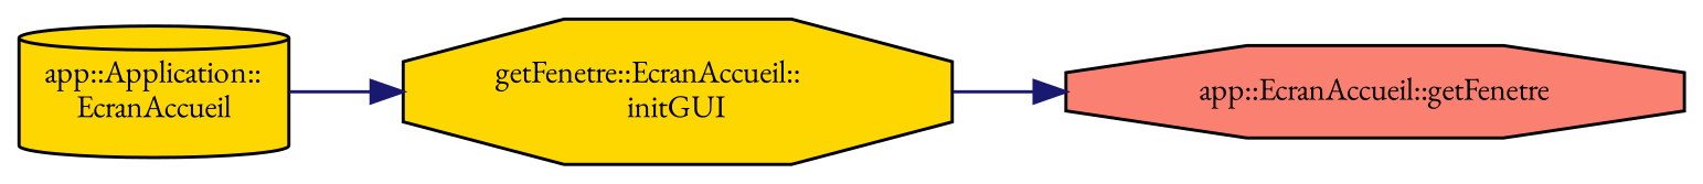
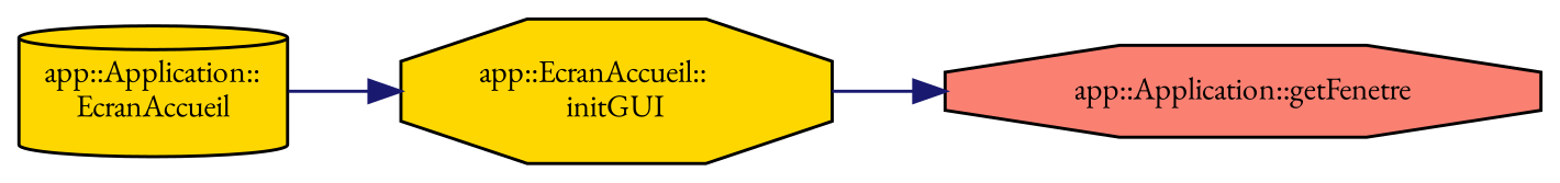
  digraph {
    fontname="EB Garamond"
    rankdir=LR
    node [color=black fillcolor=gold fontname="EB Garamond" fontsize=10 shape=octagon style=filled]
    edge [color=midnightblue fontname="EB Garamond" fontsize=10 labelfontname=Helvetica labelfontsize=10 style=solid]
    n1 [fontcolor=black height=0.2 label="app::Application::\lEcranAccueil" shape=cylinder width=0.4]
-   n2 [height=0.2 label="getFenetre::EcranAccueil::\linitGUI" width=0.4]
-   n3 [fillcolor=salmon height=0.2 label="app::EcranAccueil::getFenetre" width=0.4]
+   n2 [height=0.2 label="app::EcranAccueil::\linitGUI" width=0.4]
+   n3 [fillcolor=salmon height=0.2 label="app::Application::getFenetre" width=0.4]
    n1 -> n2
    n2 -> n3
  }
